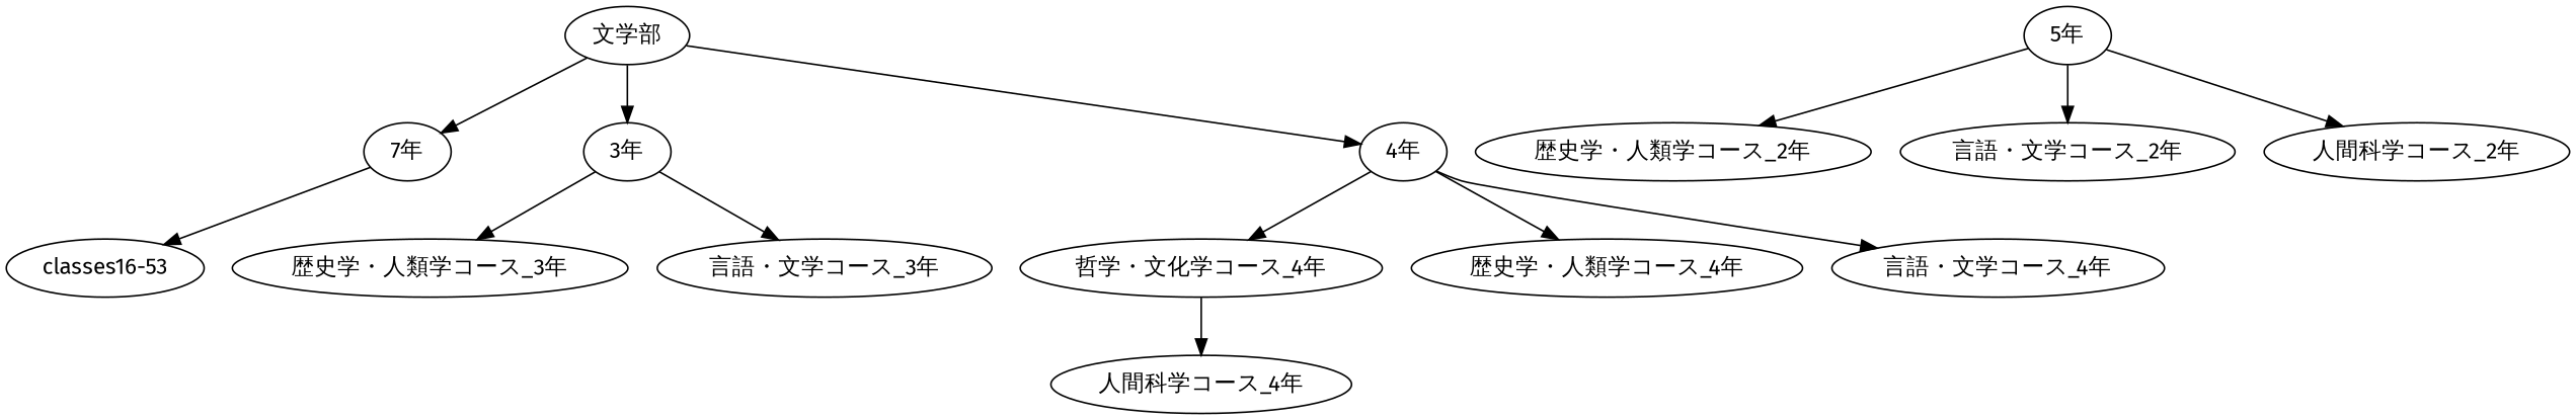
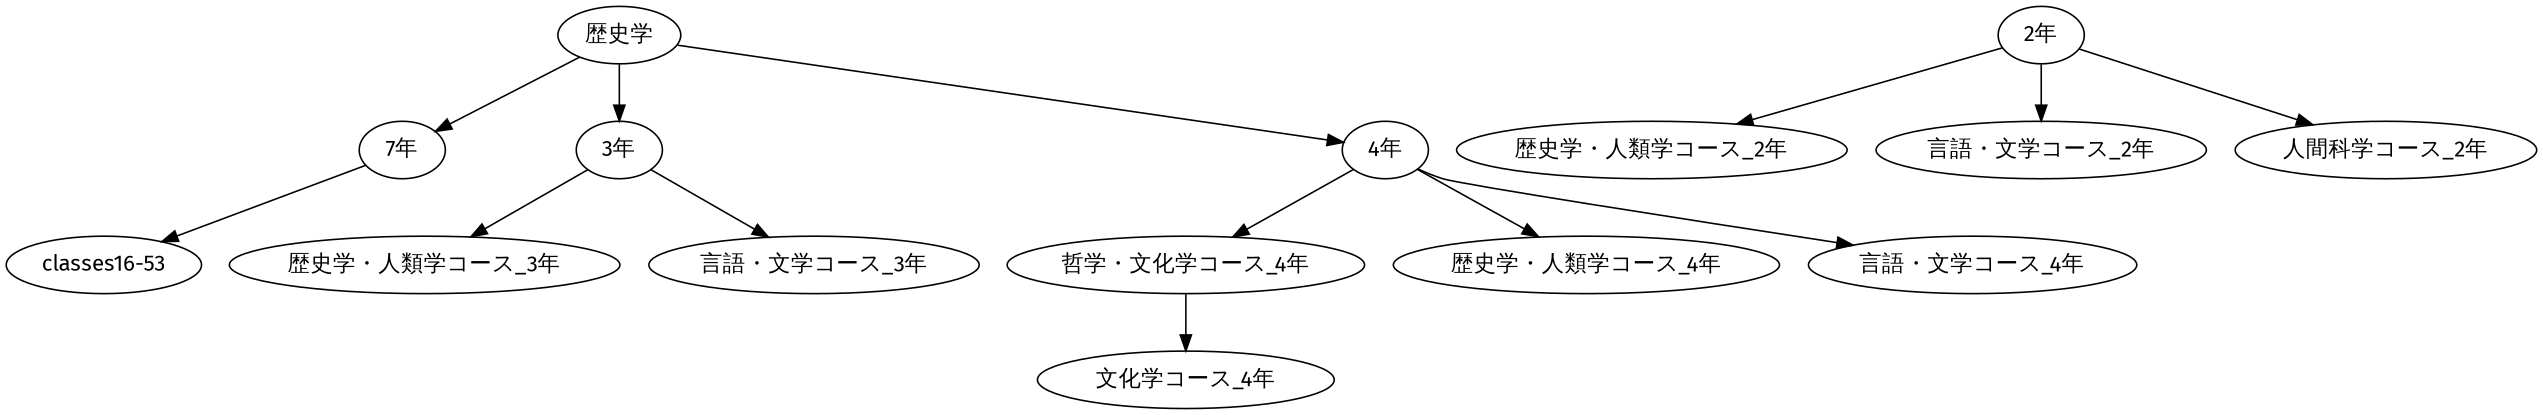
  digraph {
    fontname="Fira Sans"
    node [fontname="Fira Sans"]
    edge [fontname="Fira Sans"]
    n1 [label="7年"]
-   "文学部"
+   "文学部" [label="歴史学"]
    "3年"
    "4年"
    "classes16-53"
-   "2年" [label="5年"]
+   "2年"
    "歴史学・人類学コース_2年"
    "言語・文学コース_2年"
    "人間科学コース_2年"
    "歴史学・人類学コース_3年"
    "言語・文学コース_3年"
    "哲学・文化学コース_4年"
    "歴史学・人類学コース_4年"
    "言語・文学コース_4年"
-   "人間科学コース_4年"
+   "人間科学コース_4年" [label="文化学コース_4年"]
    n1 -> "classes16-53"
    "文学部" -> n1
    "文学部" -> "3年"
    "文学部" -> "4年"
    "3年" -> "歴史学・人類学コース_3年"
    "3年" -> "言語・文学コース_3年"
    "4年" -> "哲学・文化学コース_4年"
    "4年" -> "歴史学・人類学コース_4年"
    "4年" -> "言語・文学コース_4年"
    "2年" -> "歴史学・人類学コース_2年"
    "2年" -> "言語・文学コース_2年"
    "2年" -> "人間科学コース_2年"
    "哲学・文化学コース_4年" -> "人間科学コース_4年"
  }
